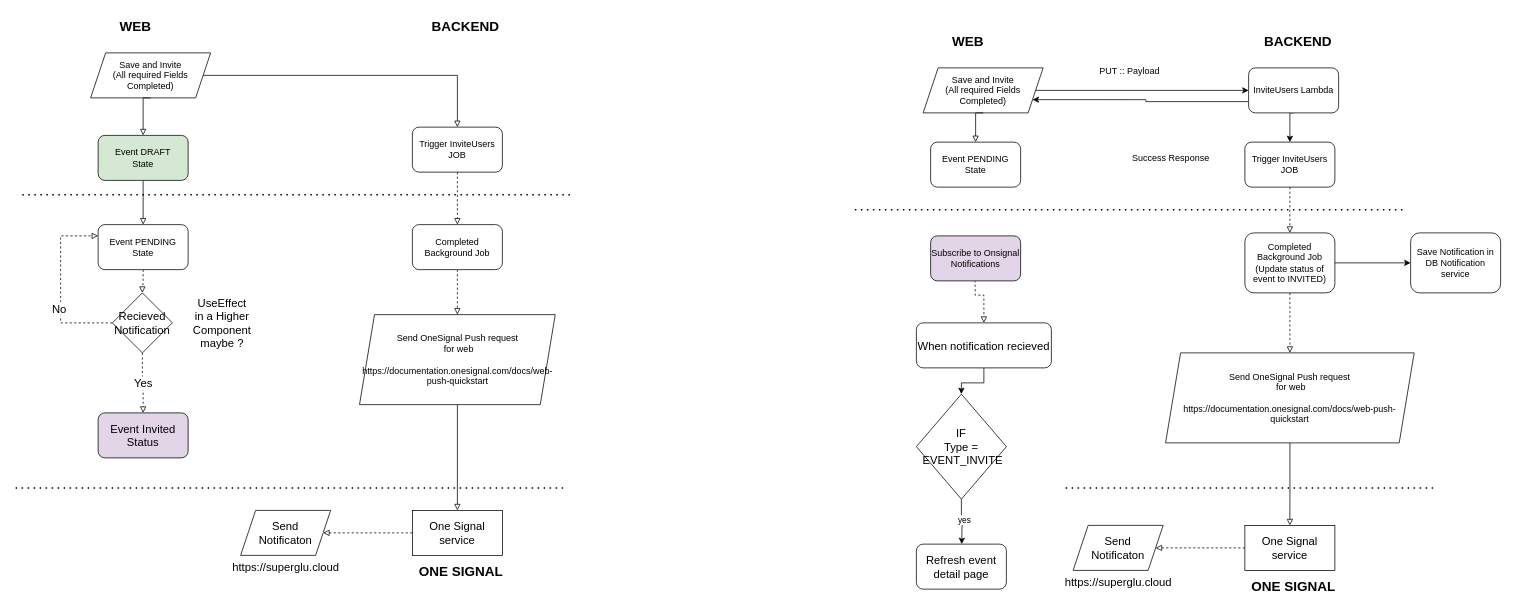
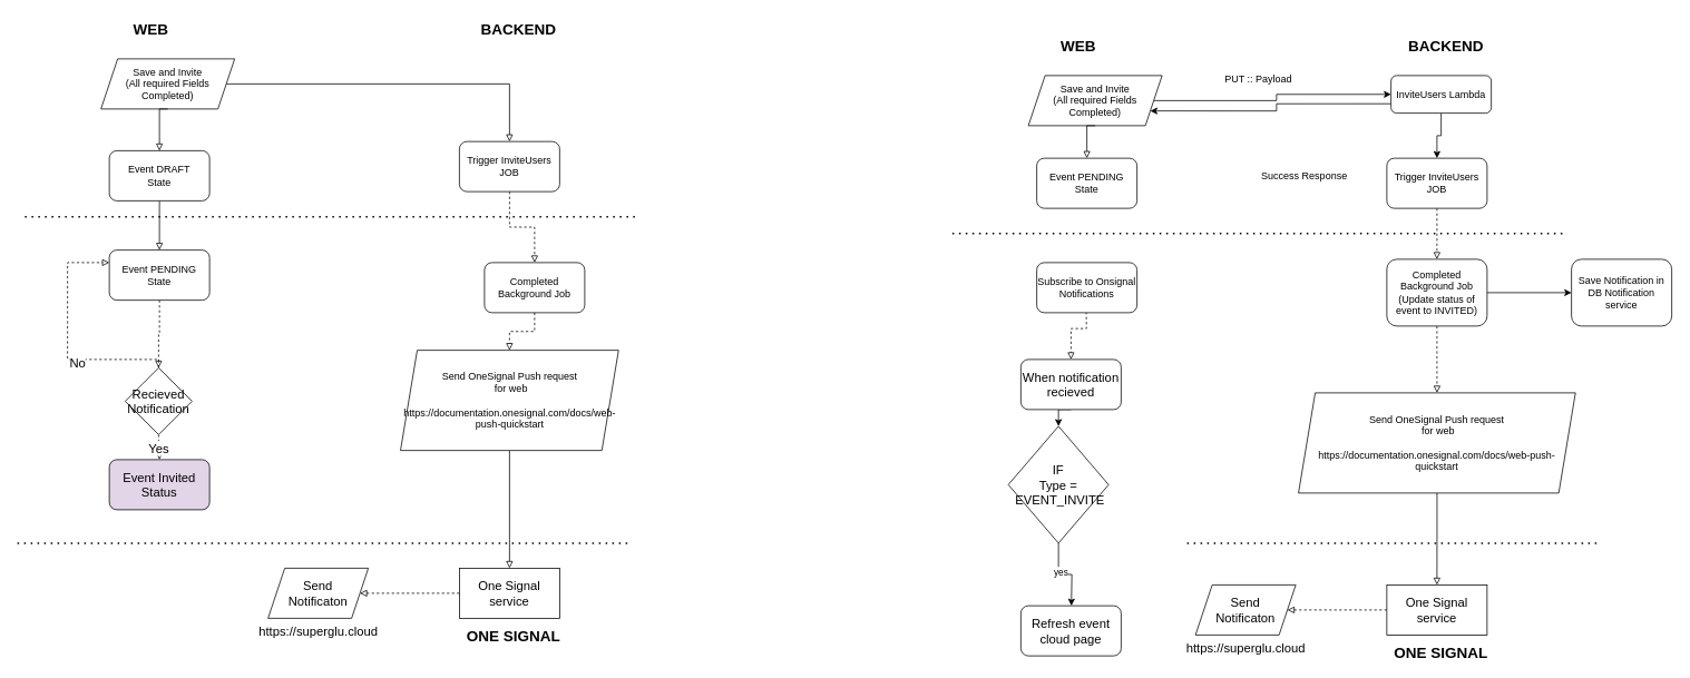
  <mxCell id="0" />
  <mxCell id="1" parent="0" />
  <mxCell id="2" value="" style="edgeStyle=orthogonalEdgeStyle;rounded=0;orthogonalLoop=1;jettySize=auto;html=1;endArrow=block;endFill=0;" edge="1" parent="1" source="3" target="5"><mxGeometry relative="1" as="geometry" /></mxCell>
  <mxCell id="3" value="&lt;div&gt;Save and Invite&lt;/div&gt;&lt;div&gt;(All required Fields Completed)&lt;br&gt;&lt;/div&gt;" style="shape=parallelogram;perimeter=parallelogramPerimeter;whiteSpace=wrap;html=1;fixedSize=1;" vertex="1" parent="1"><mxGeometry x="120" y="70" width="160" height="60" as="geometry" /></mxCell>
  <mxCell id="4" value="" style="edgeStyle=orthogonalEdgeStyle;rounded=0;orthogonalLoop=1;jettySize=auto;html=1;endArrow=block;endFill=0;dashed=1;" edge="1" parent="1" source="5" target="11"><mxGeometry relative="1" as="geometry"><mxPoint x="609" y="330" as="targetPoint" /></mxGeometry></mxCell>
  <mxCell id="5" value="Trigger InviteUsers JOB" style="rounded=1;whiteSpace=wrap;html=1;" vertex="1" parent="1"><mxGeometry x="549" y="169" width="120" height="60" as="geometry" /></mxCell>
  <mxCell id="6" value="" style="edgeStyle=orthogonalEdgeStyle;rounded=0;orthogonalLoop=1;jettySize=auto;html=1;dashed=1;fontSize=15;endArrow=block;endFill=0;" edge="1" parent="1" source="7" target="26"><mxGeometry relative="1" as="geometry" /></mxCell>
  <mxCell id="7" value="&lt;div&gt;Event PENDING&lt;/div&gt;&lt;div&gt;State&lt;br&gt;&lt;/div&gt;" style="rounded=1;whiteSpace=wrap;html=1;" vertex="1" parent="1"><mxGeometry x="130" y="299" width="120" height="60" as="geometry" /></mxCell>
  <mxCell id="8" value="" style="edgeStyle=orthogonalEdgeStyle;rounded=0;orthogonalLoop=1;jettySize=auto;html=1;endArrow=block;endFill=0;" edge="1" parent="1" source="9" target="7"><mxGeometry relative="1" as="geometry" /></mxCell>
- <mxCell id="9" value="&lt;div&gt;Event DRAFT&lt;/div&gt;&lt;div&gt;State&lt;br&gt;&lt;/div&gt;" style="rounded=1;whiteSpace=wrap;html=1;fillColor=#d5e8d4;" vertex="1" parent="1"><mxGeometry x="130" y="180" width="120" height="60" as="geometry" /></mxCell>
+ <mxCell id="9" value="&lt;div&gt;Event DRAFT&lt;/div&gt;&lt;div&gt;State&lt;br&gt;&lt;/div&gt;" style="rounded=1;whiteSpace=wrap;html=1;" vertex="1" parent="1"><mxGeometry x="130" y="180" width="120" height="60" as="geometry" /></mxCell>
  <mxCell id="10" value="" style="edgeStyle=orthogonalEdgeStyle;rounded=0;orthogonalLoop=1;jettySize=auto;html=1;dashed=1;endArrow=block;endFill=0;" edge="1" parent="1" source="11" target="15"><mxGeometry relative="1" as="geometry" /></mxCell>
- <mxCell id="11" value="&lt;div&gt;Completed Background Job&lt;/div&gt;" style="rounded=1;whiteSpace=wrap;html=1;" vertex="1" parent="1"><mxGeometry x="549" y="299" width="120" height="60" as="geometry" /></mxCell>
+ <mxCell id="11" value="&lt;div&gt;Completed Background Job&lt;/div&gt;" style="rounded=1;whiteSpace=wrap;html=1;" vertex="1" parent="1"><mxGeometry x="579" y="314" width="120" height="60" as="geometry" /></mxCell>
  <mxCell id="12" value="" style="endArrow=none;dashed=1;html=1;dashPattern=1 3;strokeWidth=2;rounded=0;" edge="1" parent="1"><mxGeometry width="50" height="50" relative="1" as="geometry"><mxPoint x="29" y="259" as="sourcePoint" /><mxPoint x="759" y="259" as="targetPoint" /></mxGeometry></mxCell>
  <mxCell id="13" value="" style="edgeStyle=orthogonalEdgeStyle;rounded=0;orthogonalLoop=1;jettySize=auto;html=1;endArrow=block;endFill=0;entryX=0.5;entryY=0;entryDx=0;entryDy=0;exitX=0.5;exitY=1;exitDx=0;exitDy=0;" edge="1" parent="1" source="3" target="9"><mxGeometry relative="1" as="geometry"><mxPoint x="189" y="130" as="sourcePoint" /><mxPoint x="619" y="200" as="targetPoint" /><Array as="points"><mxPoint x="190" y="130" /></Array></mxGeometry></mxCell>
  <mxCell id="14" value="" style="edgeStyle=orthogonalEdgeStyle;rounded=0;orthogonalLoop=1;jettySize=auto;html=1;fontSize=15;endArrow=block;endFill=0;entryX=0.5;entryY=0;entryDx=0;entryDy=0;" edge="1" parent="1" source="15" target="20"><mxGeometry relative="1" as="geometry"><mxPoint x="609" y="649" as="targetPoint" /></mxGeometry></mxCell>
  <mxCell id="15" value="&lt;div&gt;Send OneSignal Push request&lt;/div&gt;&lt;div&gt;&amp;nbsp;for web&lt;/div&gt;&lt;div&gt;&lt;br&gt;&lt;/div&gt;&lt;div&gt;https://documentation.onesignal.com/docs/web-push-quickstart&lt;/div&gt;" style="shape=parallelogram;perimeter=parallelogramPerimeter;whiteSpace=wrap;html=1;fixedSize=1;" vertex="1" parent="1"><mxGeometry x="478.5" y="419" width="261" height="120" as="geometry" /></mxCell>
  <mxCell id="16" value="&lt;font style=&quot;font-size: 18px&quot;&gt;&lt;b&gt;WEB&lt;/b&gt;&lt;/font&gt;" style="text;html=1;strokeColor=none;fillColor=none;align=center;verticalAlign=middle;whiteSpace=wrap;rounded=0;" vertex="1" parent="1"><mxGeometry x="150" y="20" width="60" height="30" as="geometry" /></mxCell>
  <mxCell id="17" value="&lt;font style=&quot;font-size: 18px&quot;&gt;&lt;b&gt;BACKEND&lt;/b&gt;&lt;/font&gt;" style="text;html=1;strokeColor=none;fillColor=none;align=center;verticalAlign=middle;whiteSpace=wrap;rounded=0;" vertex="1" parent="1"><mxGeometry x="590" y="20" width="60" height="30" as="geometry" /></mxCell>
  <mxCell id="18" value="&lt;br&gt;&lt;font style=&quot;font-size: 18px&quot;&gt;&lt;b&gt;ONE SIGNAL&lt;br&gt;&lt;/b&gt;&lt;/font&gt;" style="text;html=1;strokeColor=none;fillColor=none;align=center;verticalAlign=middle;whiteSpace=wrap;rounded=0;" vertex="1" parent="1"><mxGeometry x="529" y="740" width="170" height="30" as="geometry" /></mxCell>
  <mxCell id="19" value="" style="edgeStyle=orthogonalEdgeStyle;rounded=0;orthogonalLoop=1;jettySize=auto;html=1;fontSize=15;endArrow=block;endFill=0;dashed=1;" edge="1" parent="1" source="20" target="21"><mxGeometry relative="1" as="geometry" /></mxCell>
  <mxCell id="20" value="&lt;div style=&quot;font-size: 15px;&quot;&gt;One Signal service&lt;/div&gt;" style="rounded=0;whiteSpace=wrap;html=1;fontSize=15;" vertex="1" parent="1"><mxGeometry x="549" y="680" width="120" height="60" as="geometry" /></mxCell>
  <mxCell id="21" value="&lt;div&gt;Send &lt;br&gt;&lt;/div&gt;&lt;div&gt;Notificaton&lt;/div&gt;" style="shape=parallelogram;perimeter=parallelogramPerimeter;whiteSpace=wrap;html=1;fixedSize=1;fontSize=15;" vertex="1" parent="1"><mxGeometry x="320" y="680" width="120" height="60" as="geometry" /></mxCell>
  <mxCell id="22" value="" style="endArrow=none;dashed=1;html=1;dashPattern=1 3;strokeWidth=2;rounded=0;" edge="1" parent="1"><mxGeometry width="50" height="50" relative="1" as="geometry"><mxPoint x="20" y="650" as="sourcePoint" /><mxPoint x="750" y="650" as="targetPoint" /></mxGeometry></mxCell>
  <mxCell id="23" value="" style="edgeStyle=orthogonalEdgeStyle;rounded=0;orthogonalLoop=1;jettySize=auto;html=1;dashed=1;fontSize=15;endArrow=block;endFill=0;entryX=0;entryY=0.25;entryDx=0;entryDy=0;" edge="1" parent="1" source="26" target="7"><mxGeometry relative="1" as="geometry"><mxPoint x="69" y="430" as="targetPoint" /><Array as="points"><mxPoint x="80" y="430" /><mxPoint x="80" y="314" /></Array></mxGeometry></mxCell>
  <mxCell id="24" value="No" style="edgeLabel;html=1;align=center;verticalAlign=middle;resizable=0;points=[];fontSize=15;" vertex="1" connectable="0" parent="23"><mxGeometry x="-0.239" y="3" relative="1" as="geometry"><mxPoint as="offset" /></mxGeometry></mxCell>
  <mxCell id="25" value="&lt;div&gt;Yes&lt;/div&gt;" style="edgeStyle=orthogonalEdgeStyle;rounded=0;orthogonalLoop=1;jettySize=auto;html=1;dashed=1;fontSize=15;endArrow=block;endFill=0;" edge="1" parent="1" source="26" target="27"><mxGeometry relative="1" as="geometry" /></mxCell>
- <mxCell id="26" value="&lt;div&gt;Recieved&lt;/div&gt;&lt;div&gt;Notification&lt;br&gt;&lt;/div&gt;" style="rhombus;whiteSpace=wrap;html=1;fontSize=15;" vertex="1" parent="1"><mxGeometry x="149" y="390" width="80" height="80" as="geometry" /></mxCell>
+ <mxCell id="26" value="&lt;div&gt;Recieved&lt;/div&gt;&lt;div&gt;Notification&lt;br&gt;&lt;/div&gt;" style="rhombus;whiteSpace=wrap;html=1;fontSize=15;" vertex="1" parent="1"><mxGeometry x="149" y="440" width="80" height="80" as="geometry" /></mxCell>
  <mxCell id="27" value="&lt;div&gt;Event Invited&lt;/div&gt;&lt;div&gt;Status&lt;br&gt;&lt;/div&gt;" style="rounded=1;whiteSpace=wrap;html=1;fontSize=15;fillColor=#e1d5e7;" vertex="1" parent="1"><mxGeometry x="130" y="550" width="120" height="60" as="geometry" /></mxCell>
  <mxCell id="28" value="https://superglu.cloud" style="text;html=1;align=center;verticalAlign=middle;resizable=0;points=[];autosize=1;strokeColor=none;fillColor=none;fontSize=15;" vertex="1" parent="1"><mxGeometry x="305" y="745" width="150" height="20" as="geometry" /></mxCell>
- <mxCell id="29" value="&lt;div&gt;UseEffect &lt;br&gt;&lt;/div&gt;&lt;div&gt;in a Higher &lt;br&gt;&lt;/div&gt;&lt;div&gt;Component &lt;br&gt;&lt;/div&gt;&lt;div&gt;maybe ?&lt;/div&gt;" style="text;html=1;align=center;verticalAlign=middle;resizable=0;points=[];autosize=1;strokeColor=none;fillColor=none;fontSize=15;" vertex="1" parent="1"><mxGeometry x="250" y="390" width="90" height="80" as="geometry" /></mxCell>
  <mxCell id="30" style="edgeStyle=orthogonalEdgeStyle;rounded=0;orthogonalLoop=1;jettySize=auto;html=1;exitX=1;exitY=0.5;exitDx=0;exitDy=0;entryX=0;entryY=0.5;entryDx=0;entryDy=0;" edge="1" parent="1" source="31" target="55"><mxGeometry relative="1" as="geometry" /></mxCell>
  <mxCell id="31" value="&lt;div&gt;Save and Invite&lt;/div&gt;&lt;div&gt;(All required Fields Completed)&lt;br&gt;&lt;/div&gt;" style="shape=parallelogram;perimeter=parallelogramPerimeter;whiteSpace=wrap;html=1;fixedSize=1;" vertex="1" parent="1"><mxGeometry x="1230" y="90" width="160" height="60" as="geometry" /></mxCell>
  <mxCell id="32" value="" style="edgeStyle=orthogonalEdgeStyle;rounded=0;orthogonalLoop=1;jettySize=auto;html=1;endArrow=block;endFill=0;dashed=1;" edge="1" parent="1" source="33" target="37"><mxGeometry relative="1" as="geometry"><mxPoint x="1719" y="350" as="targetPoint" /></mxGeometry></mxCell>
  <mxCell id="33" value="Trigger InviteUsers JOB" style="rounded=1;whiteSpace=wrap;html=1;" vertex="1" parent="1"><mxGeometry x="1659" y="189" width="120" height="60" as="geometry" /></mxCell>
  <mxCell id="34" value="&lt;div&gt;Event PENDING&lt;/div&gt;&lt;div&gt;State&lt;br&gt;&lt;/div&gt;" style="rounded=1;whiteSpace=wrap;html=1;" vertex="1" parent="1"><mxGeometry x="1240" y="189" width="120" height="60" as="geometry" /></mxCell>
  <mxCell id="35" value="" style="edgeStyle=orthogonalEdgeStyle;rounded=0;orthogonalLoop=1;jettySize=auto;html=1;dashed=1;endArrow=block;endFill=0;" edge="1" parent="1" source="37" target="41"><mxGeometry relative="1" as="geometry" /></mxCell>
  <mxCell id="36" style="edgeStyle=orthogonalEdgeStyle;rounded=0;orthogonalLoop=1;jettySize=auto;html=1;exitX=1;exitY=0.5;exitDx=0;exitDy=0;" edge="1" parent="1" source="37" target="63"><mxGeometry relative="1" as="geometry" /></mxCell>
  <mxCell id="37" value="&lt;div&gt;Completed Background Job &lt;br&gt;&lt;/div&gt;&lt;div&gt;(Update status of event to INVITED)&lt;br&gt;&lt;/div&gt;" style="rounded=1;whiteSpace=wrap;html=1;" vertex="1" parent="1"><mxGeometry x="1659" y="310" width="120" height="80" as="geometry" /></mxCell>
  <mxCell id="38" value="" style="endArrow=none;dashed=1;html=1;dashPattern=1 3;strokeWidth=2;rounded=0;" edge="1" parent="1"><mxGeometry width="50" height="50" relative="1" as="geometry"><mxPoint x="1139" y="279" as="sourcePoint" /><mxPoint x="1869" y="279" as="targetPoint" /></mxGeometry></mxCell>
  <mxCell id="39" value="" style="edgeStyle=orthogonalEdgeStyle;rounded=0;orthogonalLoop=1;jettySize=auto;html=1;endArrow=block;endFill=0;exitX=0.5;exitY=1;exitDx=0;exitDy=0;" edge="1" parent="1" source="31" target="34"><mxGeometry relative="1" as="geometry"><mxPoint x="1299" y="150" as="sourcePoint" /><mxPoint x="1300" y="200" as="targetPoint" /><Array as="points"><mxPoint x="1300" y="150" /></Array></mxGeometry></mxCell>
  <mxCell id="40" value="" style="edgeStyle=orthogonalEdgeStyle;rounded=0;orthogonalLoop=1;jettySize=auto;html=1;fontSize=15;endArrow=block;endFill=0;entryX=0.5;entryY=0;entryDx=0;entryDy=0;" edge="1" parent="1" source="41" target="46"><mxGeometry relative="1" as="geometry"><mxPoint x="1719" y="669" as="targetPoint" /></mxGeometry></mxCell>
  <mxCell id="41" value="&lt;div&gt;Send OneSignal Push request&lt;/div&gt;&lt;div&gt;&amp;nbsp;for web&lt;/div&gt;&lt;div&gt;&lt;br&gt;&lt;/div&gt;&lt;div&gt;https://documentation.onesignal.com/docs/web-push-quickstart&lt;/div&gt;" style="shape=parallelogram;perimeter=parallelogramPerimeter;whiteSpace=wrap;html=1;fixedSize=1;" vertex="1" parent="1"><mxGeometry x="1553.25" y="470" width="331.5" height="120" as="geometry" /></mxCell>
  <mxCell id="42" value="&lt;font style=&quot;font-size: 18px&quot;&gt;&lt;b&gt;WEB&lt;/b&gt;&lt;/font&gt;" style="text;html=1;strokeColor=none;fillColor=none;align=center;verticalAlign=middle;whiteSpace=wrap;rounded=0;" vertex="1" parent="1"><mxGeometry x="1260" y="40" width="60" height="30" as="geometry" /></mxCell>
  <mxCell id="43" value="&lt;font style=&quot;font-size: 18px&quot;&gt;&lt;b&gt;BACKEND&lt;/b&gt;&lt;/font&gt;" style="text;html=1;strokeColor=none;fillColor=none;align=center;verticalAlign=middle;whiteSpace=wrap;rounded=0;" vertex="1" parent="1"><mxGeometry x="1700" y="40" width="60" height="30" as="geometry" /></mxCell>
  <mxCell id="44" value="&lt;br&gt;&lt;font style=&quot;font-size: 18px&quot;&gt;&lt;b&gt;ONE SIGNAL&lt;br&gt;&lt;/b&gt;&lt;/font&gt;" style="text;html=1;strokeColor=none;fillColor=none;align=center;verticalAlign=middle;whiteSpace=wrap;rounded=0;" vertex="1" parent="1"><mxGeometry x="1639" y="760" width="170" height="30" as="geometry" /></mxCell>
  <mxCell id="45" value="" style="edgeStyle=orthogonalEdgeStyle;rounded=0;orthogonalLoop=1;jettySize=auto;html=1;fontSize=15;endArrow=block;endFill=0;dashed=1;" edge="1" parent="1" source="46" target="47"><mxGeometry relative="1" as="geometry" /></mxCell>
  <mxCell id="46" value="&lt;div style=&quot;font-size: 15px;&quot;&gt;One Signal service&lt;/div&gt;" style="rounded=0;whiteSpace=wrap;html=1;fontSize=15;" vertex="1" parent="1"><mxGeometry x="1659" y="700" width="120" height="60" as="geometry" /></mxCell>
  <mxCell id="47" value="&lt;div&gt;Send &lt;br&gt;&lt;/div&gt;&lt;div&gt;Notificaton&lt;/div&gt;" style="shape=parallelogram;perimeter=parallelogramPerimeter;whiteSpace=wrap;html=1;fixedSize=1;fontSize=15;" vertex="1" parent="1"><mxGeometry x="1430" y="700" width="120" height="60" as="geometry" /></mxCell>
  <mxCell id="48" value="" style="endArrow=none;dashed=1;html=1;dashPattern=1 3;strokeWidth=2;rounded=0;" edge="1" parent="1"><mxGeometry width="50" height="50" relative="1" as="geometry"><mxPoint x="1420" y="650" as="sourcePoint" /><mxPoint x="1910" y="650" as="targetPoint" /></mxGeometry></mxCell>
  <mxCell id="49" value="" style="edgeStyle=orthogonalEdgeStyle;rounded=0;orthogonalLoop=1;jettySize=auto;html=1;dashed=1;fontSize=15;endArrow=block;endFill=0;" edge="1" parent="1" target="51"><mxGeometry relative="1" as="geometry"><mxPoint x="1299" y="355" as="sourcePoint" /></mxGeometry></mxCell>
  <mxCell id="50" style="edgeStyle=orthogonalEdgeStyle;rounded=0;orthogonalLoop=1;jettySize=auto;html=1;exitX=0.5;exitY=1;exitDx=0;exitDy=0;entryX=0.5;entryY=0;entryDx=0;entryDy=0;" edge="1" parent="1" source="51" target="61"><mxGeometry relative="1" as="geometry" /></mxCell>
- <mxCell id="51" value="When notification recieved" style="rounded=1;whiteSpace=wrap;html=1;fontSize=15;" vertex="1" parent="1"><mxGeometry x="1221" y="430" width="180" height="60" as="geometry" /></mxCell>
+ <mxCell id="51" value="When notification recieved" style="rounded=1;whiteSpace=wrap;html=1;fontSize=15;" vertex="1" parent="1"><mxGeometry x="1221" y="430" width="120" height="60" as="geometry" /></mxCell>
  <mxCell id="52" value="https://superglu.cloud" style="text;html=1;align=center;verticalAlign=middle;resizable=0;points=[];autosize=1;strokeColor=none;fillColor=none;fontSize=15;" vertex="1" parent="1"><mxGeometry x="1415" y="765" width="150" height="20" as="geometry" /></mxCell>
  <mxCell id="53" style="edgeStyle=orthogonalEdgeStyle;rounded=0;orthogonalLoop=1;jettySize=auto;html=1;exitX=0;exitY=0.75;exitDx=0;exitDy=0;entryX=1;entryY=0.75;entryDx=0;entryDy=0;" edge="1" parent="1" source="55" target="31"><mxGeometry relative="1" as="geometry" /></mxCell>
  <mxCell id="54" style="edgeStyle=orthogonalEdgeStyle;rounded=0;orthogonalLoop=1;jettySize=auto;html=1;exitX=0.5;exitY=1;exitDx=0;exitDy=0;entryX=0.5;entryY=0;entryDx=0;entryDy=0;" edge="1" parent="1" source="55" target="33"><mxGeometry relative="1" as="geometry" /></mxCell>
- <mxCell id="55" value="InviteUsers Lambda" style="rounded=1;whiteSpace=wrap;html=1;" vertex="1" parent="1"><mxGeometry x="1664" y="90" width="120" height="60" as="geometry" /></mxCell>
+ <mxCell id="55" value="InviteUsers Lambda" style="rounded=1;whiteSpace=wrap;html=1;" vertex="1" parent="1"><mxGeometry x="1664" y="90" width="120" height="45" as="geometry" /></mxCell>
  <mxCell id="56" value="Success Response" style="text;html=1;align=center;verticalAlign=middle;resizable=0;points=[];autosize=1;strokeColor=none;fillColor=none;" vertex="1" parent="1"><mxGeometry x="1500" y="201" width="120" height="20" as="geometry" /></mxCell>
  <mxCell id="57" value="PUT :: Payload" style="text;html=1;align=center;verticalAlign=middle;resizable=0;points=[];autosize=1;strokeColor=none;fillColor=none;" vertex="1" parent="1"><mxGeometry x="1455" y="85" width="100" height="20" as="geometry" /></mxCell>
- <mxCell id="58" value="Subscribe to Onsignal Notifications" style="rounded=1;whiteSpace=wrap;html=1;fillColor=#e1d5e7;" vertex="1" parent="1"><mxGeometry x="1240" y="314" width="120" height="60" as="geometry" /></mxCell>
+ <mxCell id="58" value="Subscribe to Onsignal Notifications" style="rounded=1;whiteSpace=wrap;html=1;" vertex="1" parent="1"><mxGeometry x="1240" y="314" width="120" height="60" as="geometry" /></mxCell>
  <mxCell id="59" style="edgeStyle=orthogonalEdgeStyle;rounded=0;orthogonalLoop=1;jettySize=auto;html=1;exitX=0.5;exitY=1;exitDx=0;exitDy=0;" edge="1" parent="1" source="61"><mxGeometry relative="1" as="geometry"><mxPoint x="1281.474" y="725" as="targetPoint" /></mxGeometry></mxCell>
  <mxCell id="60" value="yes" style="edgeLabel;html=1;align=center;verticalAlign=middle;resizable=0;points=[];" vertex="1" connectable="0" parent="59"><mxGeometry x="-0.127" y="3" relative="1" as="geometry"><mxPoint as="offset" /></mxGeometry></mxCell>
- <mxCell id="61" value="&lt;div&gt;IF &lt;br&gt;&lt;/div&gt;&lt;div&gt;Type =&lt;br&gt;&lt;/div&gt;&amp;nbsp;EVENT_INVITE" style="rhombus;whiteSpace=wrap;html=1;fontSize=15;" vertex="1" parent="1"><mxGeometry x="1221" y="525" width="120" height="140" as="geometry" /></mxCell>
- <mxCell id="62" value="Refresh event detail page" style="rounded=1;whiteSpace=wrap;html=1;fontSize=15;" vertex="1" parent="1"><mxGeometry x="1221" y="725" width="120" height="60" as="geometry" /></mxCell>
+ <mxCell id="61" value="&lt;div&gt;IF &lt;br&gt;&lt;/div&gt;&lt;div&gt;Type =&lt;br&gt;&lt;/div&gt;&amp;nbsp;EVENT_INVITE" style="rhombus;whiteSpace=wrap;html=1;fontSize=15;" vertex="1" parent="1"><mxGeometry x="1206" y="510" width="120" height="140" as="geometry" /></mxCell>
+ <mxCell id="62" value="Refresh event cloud page" style="rounded=1;whiteSpace=wrap;html=1;fontSize=15;" vertex="1" parent="1"><mxGeometry x="1221" y="725" width="120" height="60" as="geometry" /></mxCell>
  <mxCell id="63" value="Save Notification in DB Notification service" style="rounded=1;whiteSpace=wrap;html=1;" vertex="1" parent="1"><mxGeometry x="1880" y="310" width="120" height="80" as="geometry" /></mxCell>
